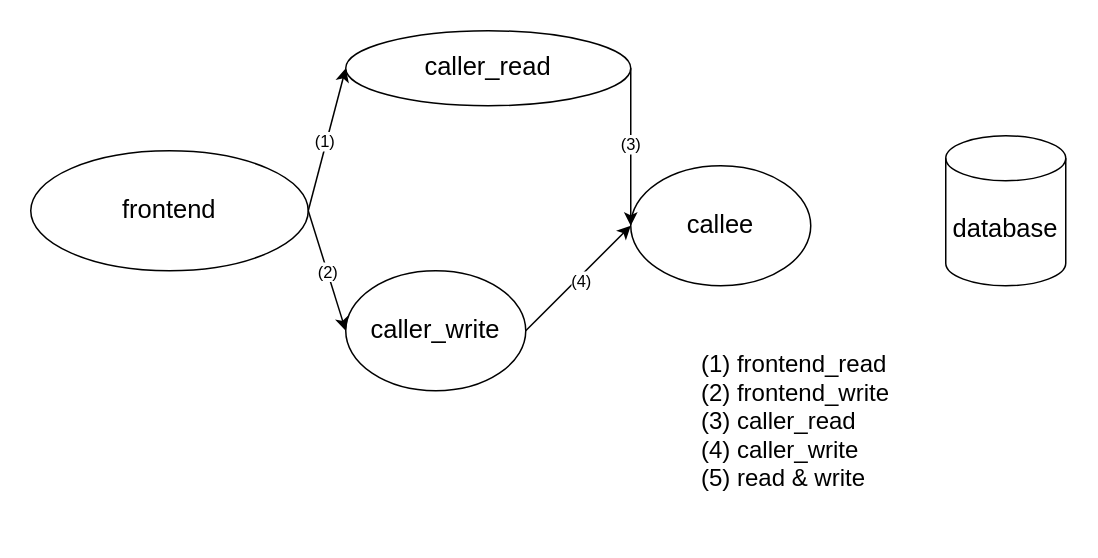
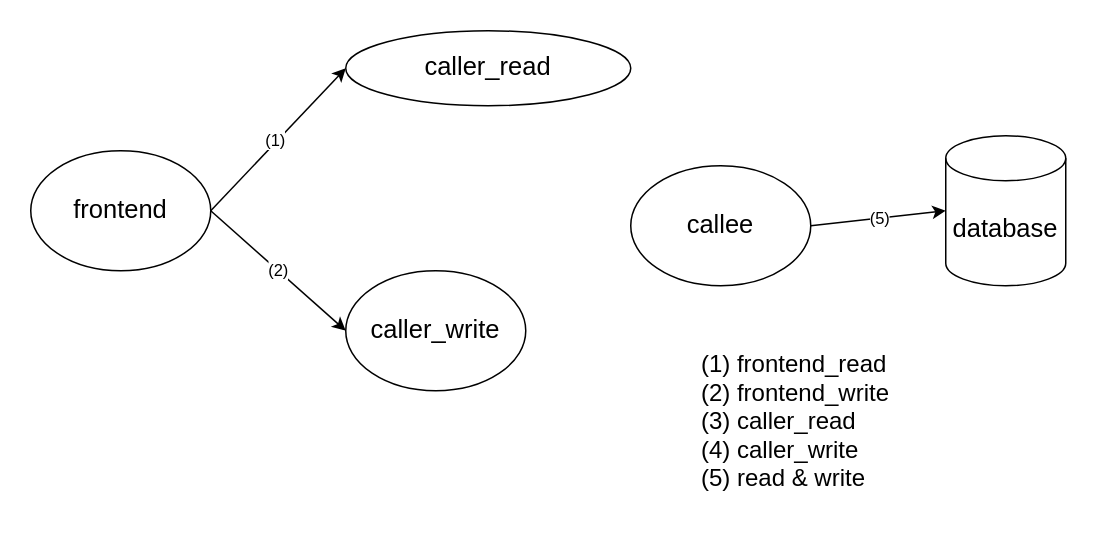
  <mxCell id="0" />
  <mxCell id="1" parent="0" />
- <mxCell id="2" value="&lt;font style=&quot;font-size: 17px;&quot;&gt;frontend&lt;/font&gt;" style="ellipse;whiteSpace=wrap;html=1;" parent="1" vertex="1"><mxGeometry x="20" y="100" width="185" height="80" as="geometry" /></mxCell>
+ <mxCell id="2" value="&lt;font style=&quot;font-size: 17px;&quot;&gt;frontend&lt;/font&gt;" style="ellipse;whiteSpace=wrap;html=1;" parent="1" vertex="1"><mxGeometry x="20" y="100" width="120" height="80" as="geometry" /></mxCell>
  <mxCell id="3" value="&lt;font style=&quot;font-size: 17px;&quot;&gt;caller_read&lt;/font&gt;" style="ellipse;whiteSpace=wrap;html=1;" parent="1" vertex="1"><mxGeometry x="230" y="20" width="190" height="50" as="geometry" /></mxCell>
  <mxCell id="4" value="&lt;span style=&quot;font-size: 17px;&quot;&gt;caller_write&lt;/span&gt;" style="ellipse;whiteSpace=wrap;html=1;" parent="1" vertex="1"><mxGeometry x="230" y="180" width="120" height="80" as="geometry" /></mxCell>
  <mxCell id="5" value="&lt;font style=&quot;font-size: 17px;&quot;&gt;callee&lt;/font&gt;" style="ellipse;whiteSpace=wrap;html=1;" parent="1" vertex="1"><mxGeometry x="420" y="110" width="120" height="80" as="geometry" /></mxCell>
  <mxCell id="6" value="&lt;font style=&quot;font-size: 17px;&quot;&gt;database&lt;/font&gt;" style="shape=cylinder3;whiteSpace=wrap;html=1;boundedLbl=1;backgroundOutline=1;size=15;" parent="1" vertex="1"><mxGeometry x="630" y="90" width="80" height="100" as="geometry" /></mxCell>
  <mxCell id="7" value="" style="endArrow=classic;html=1;rounded=0;entryX=0;entryY=0.5;entryDx=0;entryDy=0;exitX=1;exitY=0.5;exitDx=0;exitDy=0;" parent="1" source="2" target="3" edge="1"><mxGeometry width="50" height="50" relative="1" as="geometry"><mxPoint x="120" y="110" as="sourcePoint" /><mxPoint x="170" y="60" as="targetPoint" /></mxGeometry></mxCell>
  <mxCell id="8" value="(1)" style="edgeLabel;html=1;align=center;verticalAlign=middle;resizable=0;points=[];" parent="7" vertex="1" connectable="0"><mxGeometry x="-0.023" y="2" relative="1" as="geometry"><mxPoint as="offset" /></mxGeometry></mxCell>
  <mxCell id="9" value="" style="endArrow=classic;html=1;rounded=0;entryX=0;entryY=0.5;entryDx=0;entryDy=0;exitX=1;exitY=0.5;exitDx=0;exitDy=0;" parent="1" source="2" target="4" edge="1"><mxGeometry width="50" height="50" relative="1" as="geometry"><mxPoint x="130" y="120" as="sourcePoint" /><mxPoint x="240" y="70" as="targetPoint" /></mxGeometry></mxCell>
  <mxCell id="10" value="(2)" style="edgeLabel;html=1;align=center;verticalAlign=middle;resizable=0;points=[];" parent="9" vertex="1" connectable="0"><mxGeometry x="-0.007" relative="1" as="geometry"><mxPoint as="offset" /></mxGeometry></mxCell>
- <mxCell id="11" value="" style="endArrow=classic;html=1;rounded=0;entryX=0;entryY=0.5;entryDx=0;entryDy=0;exitX=1;exitY=0.5;exitDx=0;exitDy=0;" parent="1" source="4" target="5" edge="1"><mxGeometry width="50" height="50" relative="1" as="geometry"><mxPoint x="140" y="130" as="sourcePoint" /><mxPoint x="250" y="80" as="targetPoint" /></mxGeometry></mxCell>
- <mxCell id="12" value="(4)" style="edgeLabel;html=1;align=center;verticalAlign=middle;resizable=0;points=[];" parent="11" vertex="1" connectable="0"><mxGeometry x="-0.01" y="-2" relative="1" as="geometry"><mxPoint as="offset" /></mxGeometry></mxCell>
- <mxCell id="13" value="" style="endArrow=classic;html=1;rounded=0;entryX=0;entryY=0.5;entryDx=0;entryDy=0;exitX=1;exitY=0.5;exitDx=0;exitDy=0;" parent="1" source="3" target="5" edge="1"><mxGeometry width="50" height="50" relative="1" as="geometry"><mxPoint x="150" y="140" as="sourcePoint" /><mxPoint x="260" y="90" as="targetPoint" /></mxGeometry></mxCell>
- <mxCell id="14" value="(3)" style="edgeLabel;html=1;align=center;verticalAlign=middle;resizable=0;points=[];" parent="13" vertex="1" connectable="0"><mxGeometry x="-0.045" y="-1" relative="1" as="geometry"><mxPoint as="offset" /></mxGeometry></mxCell>
+ <mxCell id="15" value="" style="endArrow=classic;html=1;rounded=0;entryX=0;entryY=0.5;entryDx=0;entryDy=0;exitX=1;exitY=0.5;exitDx=0;exitDy=0;entryPerimeter=0;" parent="1" source="5" target="6" edge="1"><mxGeometry width="50" height="50" relative="1" as="geometry"><mxPoint x="160" y="150" as="sourcePoint" /><mxPoint x="270" y="100" as="targetPoint" /></mxGeometry></mxCell>
+ <mxCell id="16" value="(5)" style="edgeLabel;html=1;align=center;verticalAlign=middle;resizable=0;points=[];" parent="15" vertex="1" connectable="0"><mxGeometry x="0.12" y="-2" relative="1" as="geometry"><mxPoint x="-5" y="-2" as="offset" /></mxGeometry></mxCell>
  <mxCell id="17" value="&lt;div style=&quot;text-align: justify; font-size: 16px;&quot;&gt;&lt;span style=&quot;background-color: initial;&quot;&gt;&lt;font style=&quot;font-size: 16px;&quot;&gt;(1) frontend_read&lt;/font&gt;&lt;/span&gt;&lt;/div&gt;&lt;div style=&quot;text-align: justify; font-size: 16px;&quot;&gt;&lt;font style=&quot;font-size: 16px;&quot;&gt;(2)&amp;nbsp;&lt;span style=&quot;background-color: initial;&quot;&gt;frontend_write&lt;/span&gt;&lt;br&gt;&lt;/font&gt;&lt;/div&gt;&lt;div style=&quot;text-align: justify; font-size: 16px;&quot;&gt;&lt;font style=&quot;font-size: 16px;&quot;&gt;(3) caller_read&lt;br&gt;&lt;/font&gt;&lt;/div&gt;&lt;div style=&quot;text-align: justify; font-size: 16px;&quot;&gt;&lt;font style=&quot;font-size: 16px;&quot;&gt;(4) caller_write&lt;br&gt;&lt;/font&gt;&lt;/div&gt;&lt;div style=&quot;text-align: justify; font-size: 16px;&quot;&gt;&lt;font style=&quot;font-size: 16px;&quot;&gt;(5) read &amp;amp; write&lt;/font&gt;&lt;br&gt;&lt;/div&gt;" style="text;html=1;align=center;verticalAlign=middle;whiteSpace=wrap;rounded=0;" parent="1" vertex="1"><mxGeometry x="430" y="210" width="200" height="140" as="geometry" /></mxCell>
